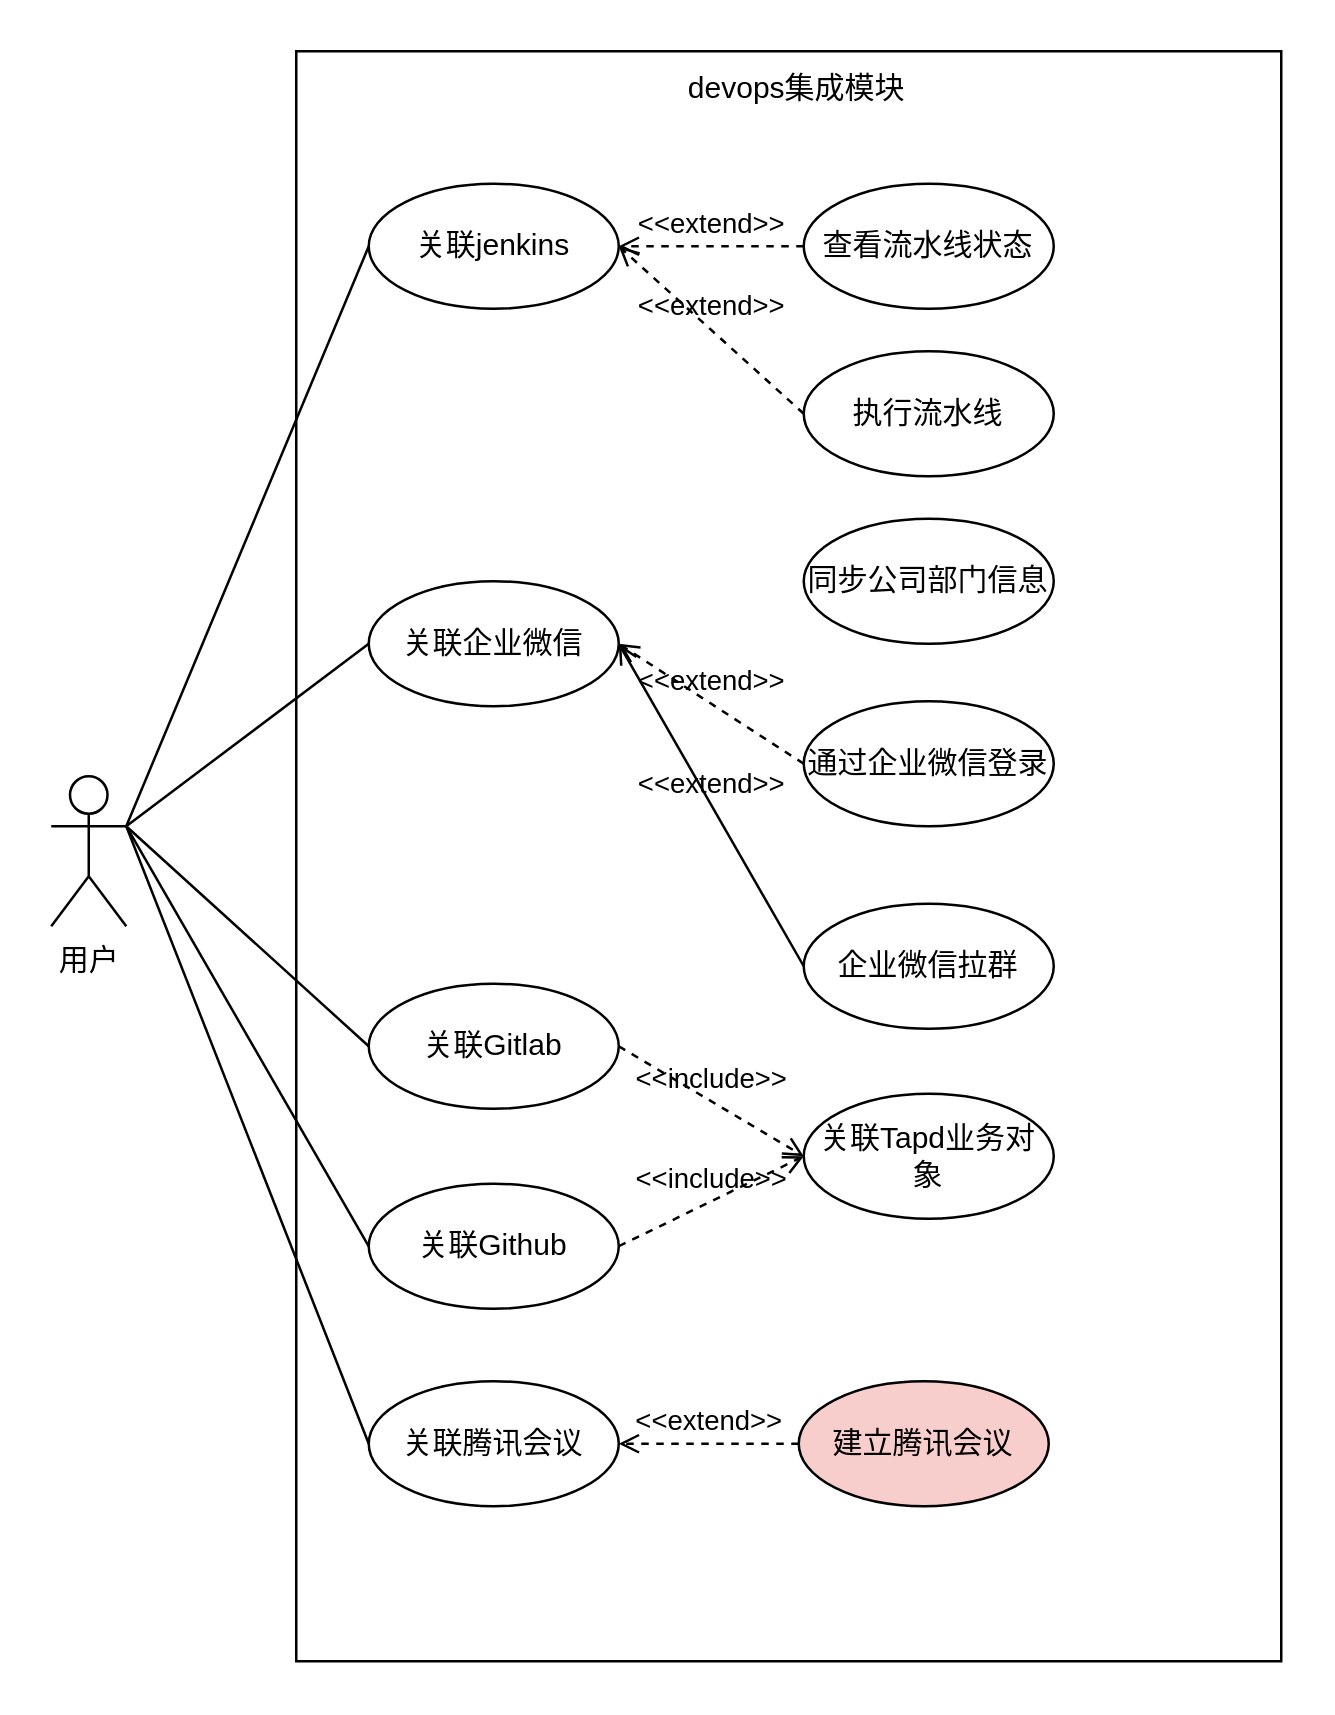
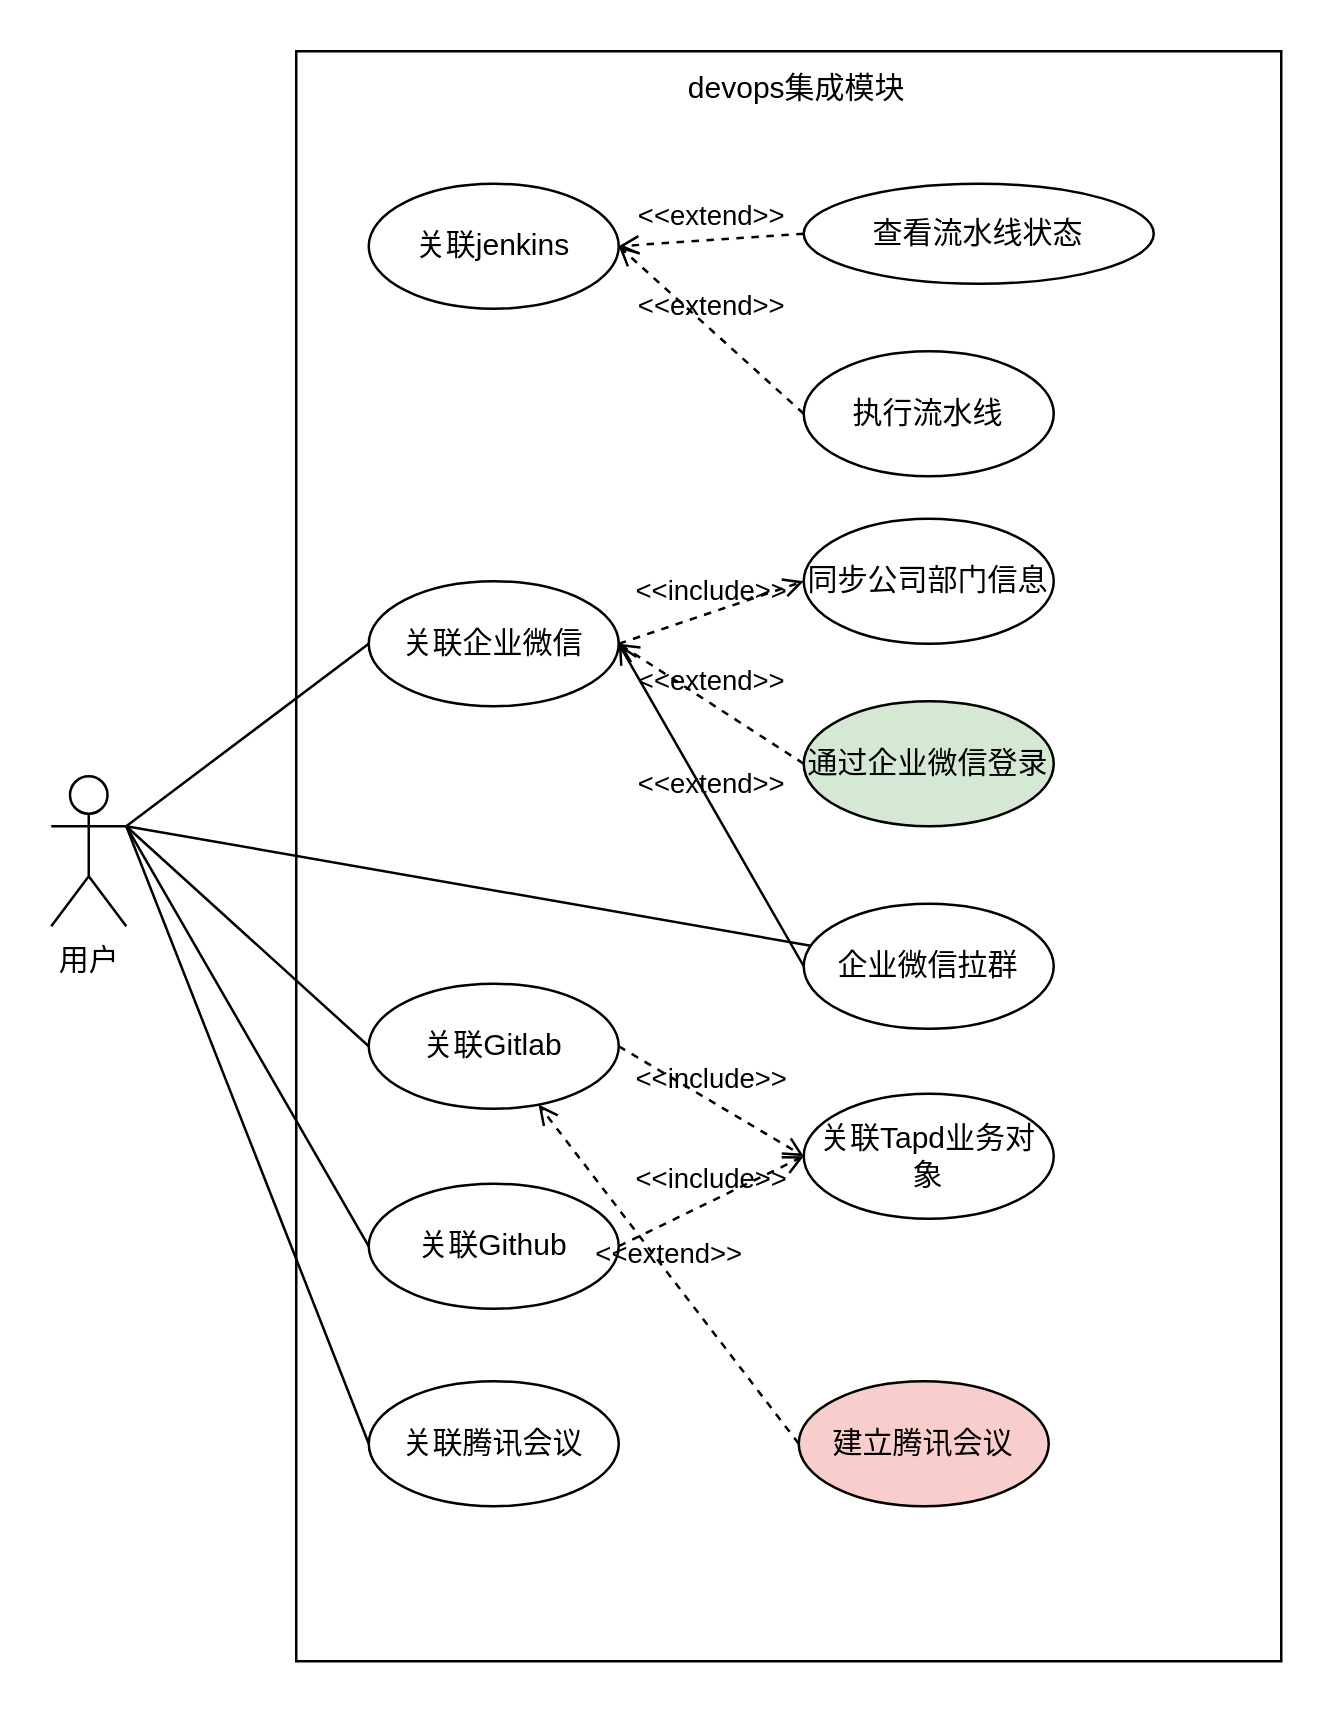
  <mxCell id="0" />
  <mxCell id="1" parent="0" />
  <mxCell id="2" value="用户" style="shape=umlActor;verticalLabelPosition=bottom;verticalAlign=top;html=1;" vertex="1" parent="1"><mxGeometry x="20" y="310" width="30" height="60" as="geometry" /></mxCell>
  <mxCell id="3" value="" style="rounded=0;whiteSpace=wrap;html=1;" vertex="1" parent="1"><mxGeometry x="118" y="20" width="394" height="644" as="geometry" /></mxCell>
  <mxCell id="4" value="devops集成模块" style="text;html=1;align=center;verticalAlign=middle;whiteSpace=wrap;rounded=0;" vertex="1" parent="1"><mxGeometry x="269" y="20" width="99" height="30" as="geometry" /></mxCell>
  <mxCell id="5" value="同步公司部门信息" style="ellipse;whiteSpace=wrap;html=1;" vertex="1" parent="1"><mxGeometry x="321" y="207" width="100" height="50" as="geometry" /></mxCell>
  <mxCell id="6" value="关联企业微信" style="ellipse;whiteSpace=wrap;html=1;" vertex="1" parent="1"><mxGeometry x="147" y="232" width="100" height="50" as="geometry" /></mxCell>
  <mxCell id="7" value="关联腾讯会议" style="ellipse;whiteSpace=wrap;html=1;" vertex="1" parent="1"><mxGeometry x="147" y="552" width="100" height="50" as="geometry" /></mxCell>
  <mxCell id="8" value="" style="endArrow=none;html=1;rounded=0;exitX=1;exitY=0.333;exitDx=0;exitDy=0;exitPerimeter=0;entryX=0;entryY=0.5;entryDx=0;entryDy=0;" edge="1" parent="1" source="2" target="6"><mxGeometry width="50" height="50" relative="1" as="geometry"><mxPoint x="47" y="340" as="sourcePoint" /><mxPoint x="129" y="325" as="targetPoint" /></mxGeometry></mxCell>
- <mxCell id="9" value="查看流水线状态" style="ellipse;whiteSpace=wrap;html=1;" vertex="1" parent="1"><mxGeometry x="321" y="73" width="100" height="50" as="geometry" /></mxCell>
+ <mxCell id="9" value="查看流水线状态" style="ellipse;whiteSpace=wrap;html=1;" vertex="1" parent="1"><mxGeometry x="321" y="73" width="140" height="40" as="geometry" /></mxCell>
  <mxCell id="10" value="" style="endArrow=none;html=1;rounded=0;exitX=1;exitY=0.333;exitDx=0;exitDy=0;exitPerimeter=0;entryX=0;entryY=0.5;entryDx=0;entryDy=0;" edge="1" parent="1" source="2" target="7"><mxGeometry width="50" height="50" relative="1" as="geometry"><mxPoint x="47" y="340" as="sourcePoint" /><mxPoint x="157" y="244" as="targetPoint" /></mxGeometry></mxCell>
  <mxCell id="11" value="关联jenkins" style="ellipse;whiteSpace=wrap;html=1;" vertex="1" parent="1"><mxGeometry x="147" y="73" width="100" height="50" as="geometry" /></mxCell>
  <mxCell id="12" value="关联Github" style="ellipse;whiteSpace=wrap;html=1;" vertex="1" parent="1"><mxGeometry x="147" y="473" width="100" height="50" as="geometry" /></mxCell>
  <mxCell id="13" value="关联Gitlab" style="ellipse;whiteSpace=wrap;html=1;" vertex="1" parent="1"><mxGeometry x="147" y="393" width="100" height="50" as="geometry" /></mxCell>
  <mxCell id="14" value="执行流水线" style="ellipse;whiteSpace=wrap;html=1;" vertex="1" parent="1"><mxGeometry x="321" y="140" width="100" height="50" as="geometry" /></mxCell>
- <mxCell id="15" value="通过企业微信登录" style="ellipse;whiteSpace=wrap;html=1;" vertex="1" parent="1"><mxGeometry x="321" y="280" width="100" height="50" as="geometry" /></mxCell>
+ <mxCell id="15" value="通过企业微信登录" style="ellipse;whiteSpace=wrap;html=1;fillColor=#d5e8d4;" vertex="1" parent="1"><mxGeometry x="321" y="280" width="100" height="50" as="geometry" /></mxCell>
  <mxCell id="16" value="企业微信拉群" style="ellipse;whiteSpace=wrap;html=1;" vertex="1" parent="1"><mxGeometry x="321" y="361" width="100" height="50" as="geometry" /></mxCell>
  <mxCell id="17" value="关联Tapd业务对象" style="ellipse;whiteSpace=wrap;html=1;" vertex="1" parent="1"><mxGeometry x="321" y="437" width="100" height="50" as="geometry" /></mxCell>
  <mxCell id="18" value="建立腾讯会议" style="ellipse;whiteSpace=wrap;html=1;fillColor=#f8cecc;" vertex="1" parent="1"><mxGeometry x="319" y="552" width="100" height="50" as="geometry" /></mxCell>
+ <mxCell id="19" value="&amp;lt;&amp;lt;include&amp;gt;&amp;gt;" style="html=1;verticalAlign=bottom;labelBackgroundColor=none;endArrow=open;endFill=0;dashed=1;rounded=0;exitX=1;exitY=0.5;exitDx=0;exitDy=0;entryX=0;entryY=0.5;entryDx=0;entryDy=0;" edge="1" parent="1" source="6" target="5"><mxGeometry width="160" relative="1" as="geometry"><mxPoint x="218" y="321" as="sourcePoint" /><mxPoint x="378" y="321" as="targetPoint" /></mxGeometry></mxCell>
  <mxCell id="20" value="&amp;lt;&amp;lt;include&amp;gt;&amp;gt;" style="html=1;verticalAlign=bottom;labelBackgroundColor=none;endArrow=open;endFill=0;dashed=1;rounded=0;exitX=1;exitY=0.5;exitDx=0;exitDy=0;entryX=0;entryY=0.5;entryDx=0;entryDy=0;" edge="1" parent="1" source="13" target="17"><mxGeometry width="160" relative="1" as="geometry"><mxPoint x="257" y="267" as="sourcePoint" /><mxPoint x="331" y="242" as="targetPoint" /></mxGeometry></mxCell>
  <mxCell id="21" value="&amp;lt;&amp;lt;include&amp;gt;&amp;gt;" style="html=1;verticalAlign=bottom;labelBackgroundColor=none;endArrow=open;endFill=0;dashed=1;rounded=0;exitX=1;exitY=0.5;exitDx=0;exitDy=0;entryX=0;entryY=0.5;entryDx=0;entryDy=0;" edge="1" parent="1" source="12" target="17"><mxGeometry width="160" relative="1" as="geometry"><mxPoint x="257" y="428" as="sourcePoint" /><mxPoint x="331" y="472" as="targetPoint" /></mxGeometry></mxCell>
  <mxCell id="22" value="&amp;lt;&amp;lt;extend&amp;gt;&amp;gt;" style="html=1;verticalAlign=bottom;labelBackgroundColor=none;endArrow=open;endFill=0;dashed=1;rounded=0;exitX=0;exitY=0.5;exitDx=0;exitDy=0;entryX=1;entryY=0.5;entryDx=0;entryDy=0;" edge="1" parent="1" source="9" target="11"><mxGeometry width="160" relative="1" as="geometry"><mxPoint x="237" y="359" as="sourcePoint" /><mxPoint x="397" y="359" as="targetPoint" /></mxGeometry></mxCell>
  <mxCell id="23" value="&amp;lt;&amp;lt;extend&amp;gt;&amp;gt;" style="html=1;verticalAlign=bottom;labelBackgroundColor=none;endArrow=open;endFill=0;dashed=1;rounded=0;exitX=0;exitY=0.5;exitDx=0;exitDy=0;entryX=1;entryY=0.5;entryDx=0;entryDy=0;" edge="1" parent="1" source="14" target="11"><mxGeometry width="160" relative="1" as="geometry"><mxPoint x="331" y="108" as="sourcePoint" /><mxPoint x="257" y="108" as="targetPoint" /></mxGeometry></mxCell>
  <mxCell id="24" value="&amp;lt;&amp;lt;extend&amp;gt;&amp;gt;" style="html=1;verticalAlign=bottom;labelBackgroundColor=none;endArrow=open;endFill=0;dashed=1;rounded=0;exitX=0;exitY=0.5;exitDx=0;exitDy=0;entryX=1;entryY=0.5;entryDx=0;entryDy=0;" edge="1" parent="1" source="15" target="6"><mxGeometry width="160" relative="1" as="geometry"><mxPoint x="331" y="175" as="sourcePoint" /><mxPoint x="257" y="108" as="targetPoint" /></mxGeometry></mxCell>
  <mxCell id="25" value="&amp;lt;&amp;lt;extend&amp;gt;&amp;gt;" style="html=1;verticalAlign=bottom;labelBackgroundColor=none;endArrow=open;endFill=0;dashed=0;rounded=0;entryX=1;entryY=0.5;entryDx=0;entryDy=0;exitX=0;exitY=0.5;exitDx=0;exitDy=0;" edge="1" parent="1" source="16" target="6"><mxGeometry width="160" relative="1" as="geometry"><mxPoint x="331" y="315" as="sourcePoint" /><mxPoint x="257" y="267" as="targetPoint" /></mxGeometry></mxCell>
- <mxCell id="26" value="&amp;lt;&amp;lt;extend&amp;gt;&amp;gt;" style="html=1;verticalAlign=bottom;labelBackgroundColor=none;endArrow=open;endFill=0;dashed=1;rounded=0;entryX=1;entryY=0.5;entryDx=0;entryDy=0;exitX=0;exitY=0.5;exitDx=0;exitDy=0;" edge="1" parent="1" source="18" target="7"><mxGeometry width="160" relative="1" as="geometry"><mxPoint x="331" y="396" as="sourcePoint" /><mxPoint x="257" y="267" as="targetPoint" /></mxGeometry></mxCell>
+ <mxCell id="26" value="&amp;lt;&amp;lt;extend&amp;gt;&amp;gt;" style="html=1;verticalAlign=bottom;labelBackgroundColor=none;endArrow=open;endFill=0;dashed=1;rounded=0;exitX=0;exitY=0.5;exitDx=0;exitDy=0;" edge="1" parent="1" source="18" target="13"><mxGeometry width="160" relative="1" as="geometry"><mxPoint x="331" y="396" as="sourcePoint" /><mxPoint x="257" y="267" as="targetPoint" /></mxGeometry></mxCell>
  <mxCell id="27" value="" style="endArrow=none;html=1;rounded=0;exitX=1;exitY=0.333;exitDx=0;exitDy=0;exitPerimeter=0;entryX=0;entryY=0.5;entryDx=0;entryDy=0;" edge="1" parent="1" source="2" target="12"><mxGeometry width="50" height="50" relative="1" as="geometry"><mxPoint x="60" y="340" as="sourcePoint" /><mxPoint x="157" y="587" as="targetPoint" /></mxGeometry></mxCell>
  <mxCell id="28" value="" style="endArrow=none;html=1;rounded=0;exitX=1;exitY=0.333;exitDx=0;exitDy=0;exitPerimeter=0;entryX=0;entryY=0.5;entryDx=0;entryDy=0;" edge="1" parent="1" source="2" target="13"><mxGeometry width="50" height="50" relative="1" as="geometry"><mxPoint x="60" y="340" as="sourcePoint" /><mxPoint x="157" y="508" as="targetPoint" /></mxGeometry></mxCell>
- <mxCell id="29" value="" style="endArrow=none;html=1;rounded=0;entryX=0;entryY=0.5;entryDx=0;entryDy=0;exitX=1;exitY=0.333;exitDx=0;exitDy=0;exitPerimeter=0;" edge="1" parent="1" source="2" target="11"><mxGeometry width="50" height="50" relative="1" as="geometry"><mxPoint x="51" y="330" as="sourcePoint" /><mxPoint x="157" y="428" as="targetPoint" /></mxGeometry></mxCell>
+ <mxCell id="29" value="" style="endArrow=none;html=1;rounded=0;exitX=1;exitY=0.333;exitDx=0;exitDy=0;exitPerimeter=0;" edge="1" parent="1" source="2" target="16"><mxGeometry width="50" height="50" relative="1" as="geometry"><mxPoint x="51" y="330" as="sourcePoint" /><mxPoint x="157" y="428" as="targetPoint" /></mxGeometry></mxCell>
